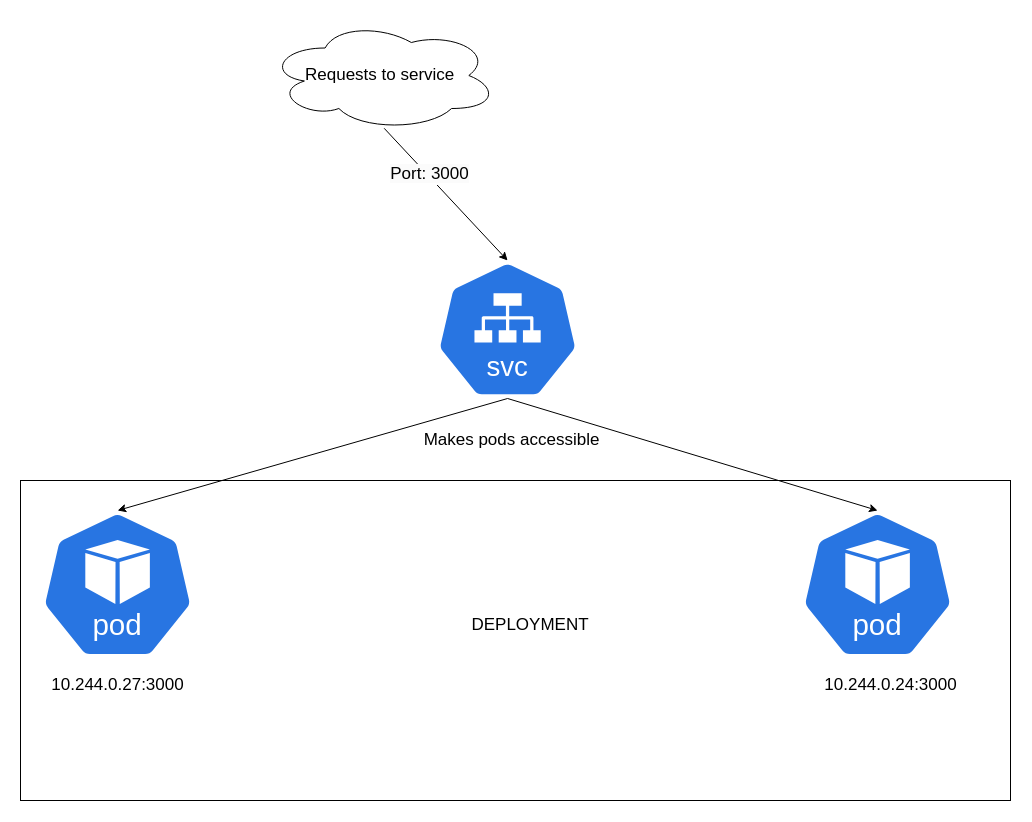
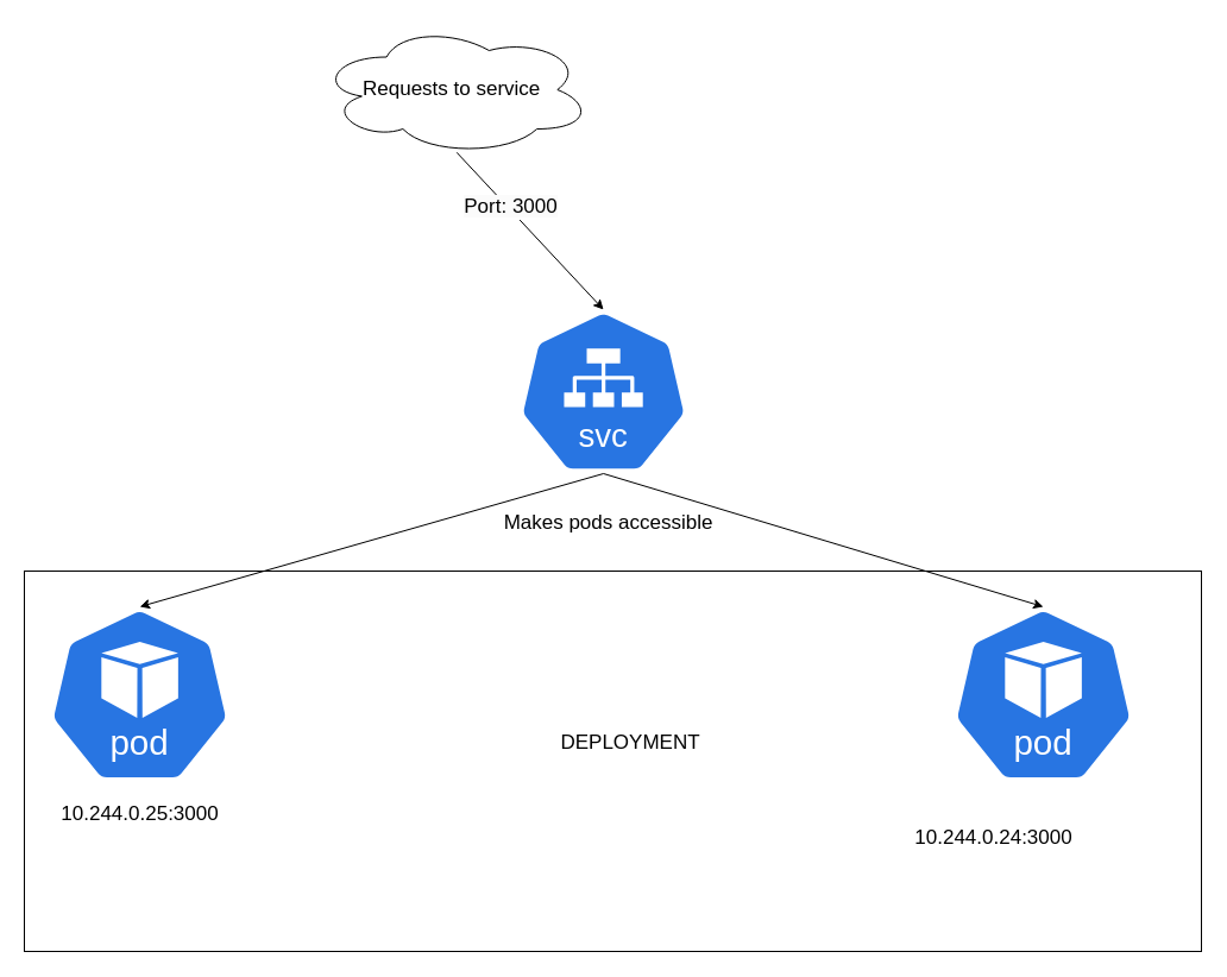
  <mxCell id="0" />
  <mxCell id="1" parent="0" />
  <mxCell id="2" value="" style="rounded=0;whiteSpace=wrap;html=1;" vertex="1" parent="1"><mxGeometry x="20" y="480" width="990" height="320" as="geometry" /></mxCell>
  <mxCell id="3" value="" style="aspect=fixed;sketch=0;html=1;dashed=0;whitespace=wrap;verticalLabelPosition=bottom;verticalAlign=top;fillColor=#2875E2;strokeColor=#ffffff;points=[[0.005,0.63,0],[0.1,0.2,0],[0.9,0.2,0],[0.5,0,0],[0.995,0.63,0],[0.72,0.99,0],[0.5,1,0],[0.28,0.99,0]];shape=mxgraph.kubernetes.icon2;kubernetesLabel=1;prIcon=pod" parent="1" vertex="1"><mxGeometry x="40" y="510" width="154.17" height="148" as="geometry" /></mxCell>
  <mxCell id="4" value="" style="aspect=fixed;sketch=0;html=1;dashed=0;whitespace=wrap;verticalLabelPosition=bottom;verticalAlign=top;fillColor=#2875E2;strokeColor=#ffffff;points=[[0.005,0.63,0],[0.1,0.2,0],[0.9,0.2,0],[0.5,0,0],[0.995,0.63,0],[0.72,0.99,0],[0.5,1,0],[0.28,0.99,0]];shape=mxgraph.kubernetes.icon2;kubernetesLabel=1;prIcon=svc" parent="1" vertex="1"><mxGeometry x="435.21" y="260" width="143.75" height="138" as="geometry" /></mxCell>
  <mxCell id="5" value="" style="endArrow=classic;html=1;rounded=0;exitX=0.5;exitY=1;exitDx=0;exitDy=0;exitPerimeter=0;entryX=0.5;entryY=0;entryDx=0;entryDy=0;entryPerimeter=0;" parent="1" source="4" target="3" edge="1"><mxGeometry width="50" height="50" relative="1" as="geometry"><mxPoint x="570" y="610" as="sourcePoint" /><mxPoint x="620" y="560" as="targetPoint" /></mxGeometry></mxCell>
  <mxCell id="6" value="&lt;font style=&quot;font-size: 17px;&quot;&gt;Makes pods accessible&lt;/font&gt;" style="edgeLabel;html=1;align=center;verticalAlign=middle;resizable=0;points=[];" parent="5" vertex="1" connectable="0"><mxGeometry x="-0.289" relative="1" as="geometry"><mxPoint x="142" y="2" as="offset" /></mxGeometry></mxCell>
- <mxCell id="7" value="&lt;font style=&quot;font-size: 17px;&quot;&gt;10.244.0.27:3000&lt;/font&gt;&lt;div&gt;&lt;span style=&quot;font-size: 17px;&quot;&gt;&lt;br&gt;&lt;/span&gt;&lt;div style=&quot;font-size: 17px;&quot;&gt;&lt;br&gt;&lt;/div&gt;&lt;/div&gt;" style="text;html=1;align=center;verticalAlign=middle;resizable=0;points=[];autosize=1;strokeColor=none;fillColor=none;" parent="1" vertex="1"><mxGeometry x="37.08" y="670" width="160" height="70" as="geometry" /></mxCell>
+ <mxCell id="7" value="&lt;font style=&quot;font-size: 17px;&quot;&gt;10.244.0.25:3000&lt;/font&gt;&lt;div&gt;&lt;span style=&quot;font-size: 17px;&quot;&gt;&lt;br&gt;&lt;/span&gt;&lt;div style=&quot;font-size: 17px;&quot;&gt;&lt;br&gt;&lt;/div&gt;&lt;/div&gt;" style="text;html=1;align=center;verticalAlign=middle;resizable=0;points=[];autosize=1;strokeColor=none;fillColor=none;" parent="1" vertex="1"><mxGeometry x="37.08" y="670" width="160" height="70" as="geometry" /></mxCell>
  <mxCell id="8" value="" style="endArrow=classic;html=1;rounded=0;entryX=0.5;entryY=0;entryDx=0;entryDy=0;entryPerimeter=0;exitX=0.507;exitY=0.98;exitDx=0;exitDy=0;exitPerimeter=0;" parent="1" source="10" target="4" edge="1"><mxGeometry width="50" height="50" relative="1" as="geometry"><mxPoint x="507" y="130" as="sourcePoint" /><mxPoint x="610" y="270" as="targetPoint" /></mxGeometry></mxCell>
  <mxCell id="9" value="&lt;span style=&quot;font-size: 17px; background-color: rgb(251, 251, 251);&quot;&gt;Port: 3000&lt;/span&gt;" style="edgeLabel;html=1;align=center;verticalAlign=middle;resizable=0;points=[];" parent="8" vertex="1" connectable="0"><mxGeometry x="-0.287" y="1" relative="1" as="geometry"><mxPoint as="offset" /></mxGeometry></mxCell>
  <mxCell id="10" value="&lt;font style=&quot;font-size: 17px;&quot;&gt;Requests to service&lt;span style=&quot;background-color: initial;&quot;&gt;&amp;nbsp;&lt;/span&gt;&lt;/font&gt;" style="ellipse;shape=cloud;whiteSpace=wrap;html=1;" parent="1" vertex="1"><mxGeometry x="267.08" y="20" width="230" height="110" as="geometry" /></mxCell>
  <mxCell id="11" value="" style="aspect=fixed;sketch=0;html=1;dashed=0;whitespace=wrap;verticalLabelPosition=bottom;verticalAlign=top;fillColor=#2875E2;strokeColor=#ffffff;points=[[0.005,0.63,0],[0.1,0.2,0],[0.9,0.2,0],[0.5,0,0],[0.995,0.63,0],[0.72,0.99,0],[0.5,1,0],[0.28,0.99,0]];shape=mxgraph.kubernetes.icon2;kubernetesLabel=1;prIcon=pod" vertex="1" parent="1"><mxGeometry x="800" y="510" width="154.17" height="148" as="geometry" /></mxCell>
  <mxCell id="12" value="" style="endArrow=classic;html=1;rounded=0;exitX=0.5;exitY=1;exitDx=0;exitDy=0;exitPerimeter=0;entryX=0.5;entryY=0;entryDx=0;entryDy=0;entryPerimeter=0;" edge="1" parent="1" source="4" target="11"><mxGeometry width="50" height="50" relative="1" as="geometry"><mxPoint x="710" y="610" as="sourcePoint" /><mxPoint x="760" y="560" as="targetPoint" /></mxGeometry></mxCell>
- <mxCell id="13" value="&lt;font style=&quot;font-size: 17px;&quot;&gt;10.244.0.24:3000&lt;/font&gt;" style="text;html=1;align=center;verticalAlign=middle;resizable=0;points=[];autosize=1;strokeColor=none;fillColor=none;" vertex="1" parent="1"><mxGeometry x="810" y="670" width="160" height="30" as="geometry" /></mxCell>
+ <mxCell id="13" value="&lt;font style=&quot;font-size: 17px;&quot;&gt;10.244.0.24:3000&lt;/font&gt;" style="text;html=1;align=center;verticalAlign=middle;resizable=0;points=[];autosize=1;strokeColor=none;fillColor=none;" vertex="1" parent="1"><mxGeometry x="755" y="690" width="160" height="30" as="geometry" /></mxCell>
  <mxCell id="14" value="&lt;font style=&quot;font-size: 17px;&quot;&gt;DEPLOYMENT&lt;/font&gt;" style="text;html=1;align=center;verticalAlign=middle;whiteSpace=wrap;rounded=0;" vertex="1" parent="1"><mxGeometry x="500" y="610" width="60" height="30" as="geometry" /></mxCell>
